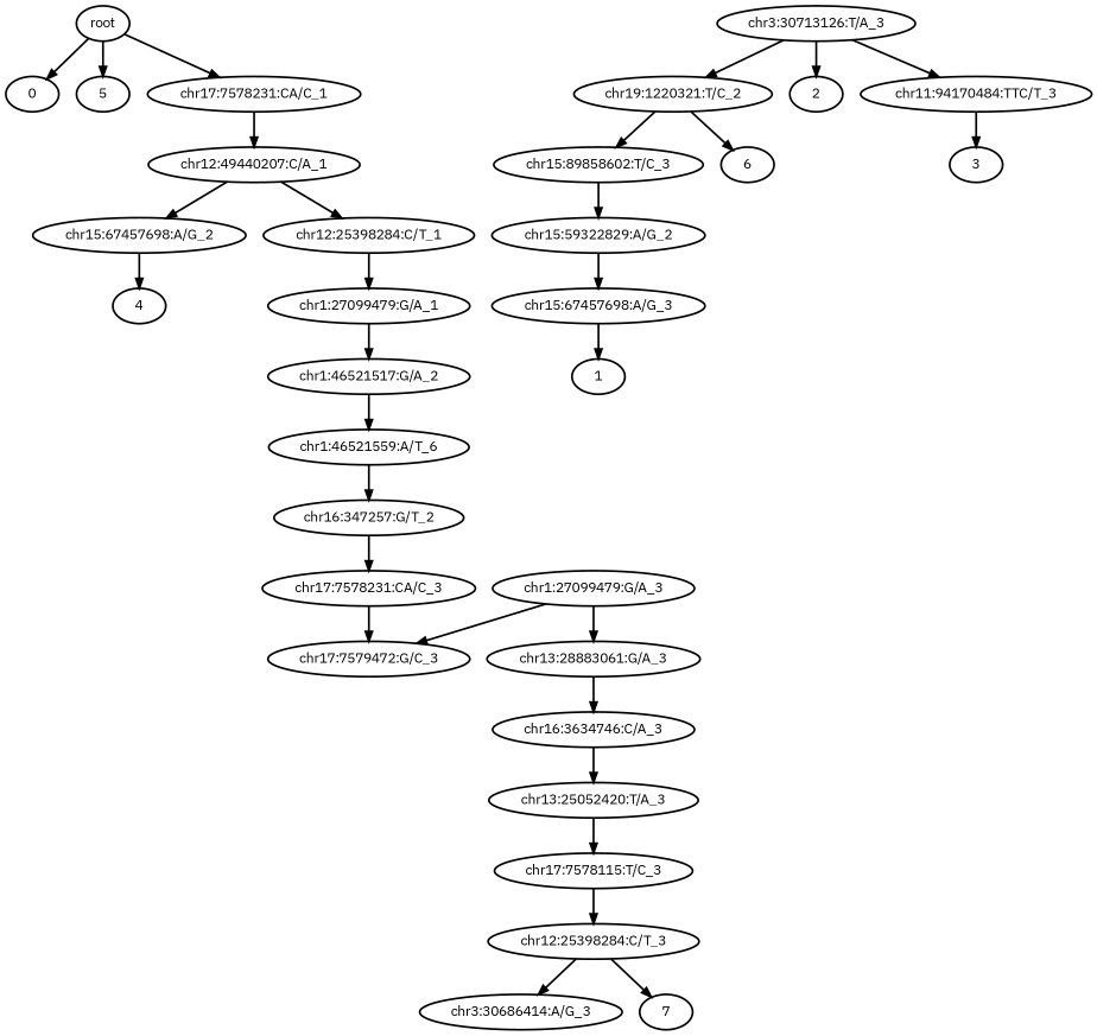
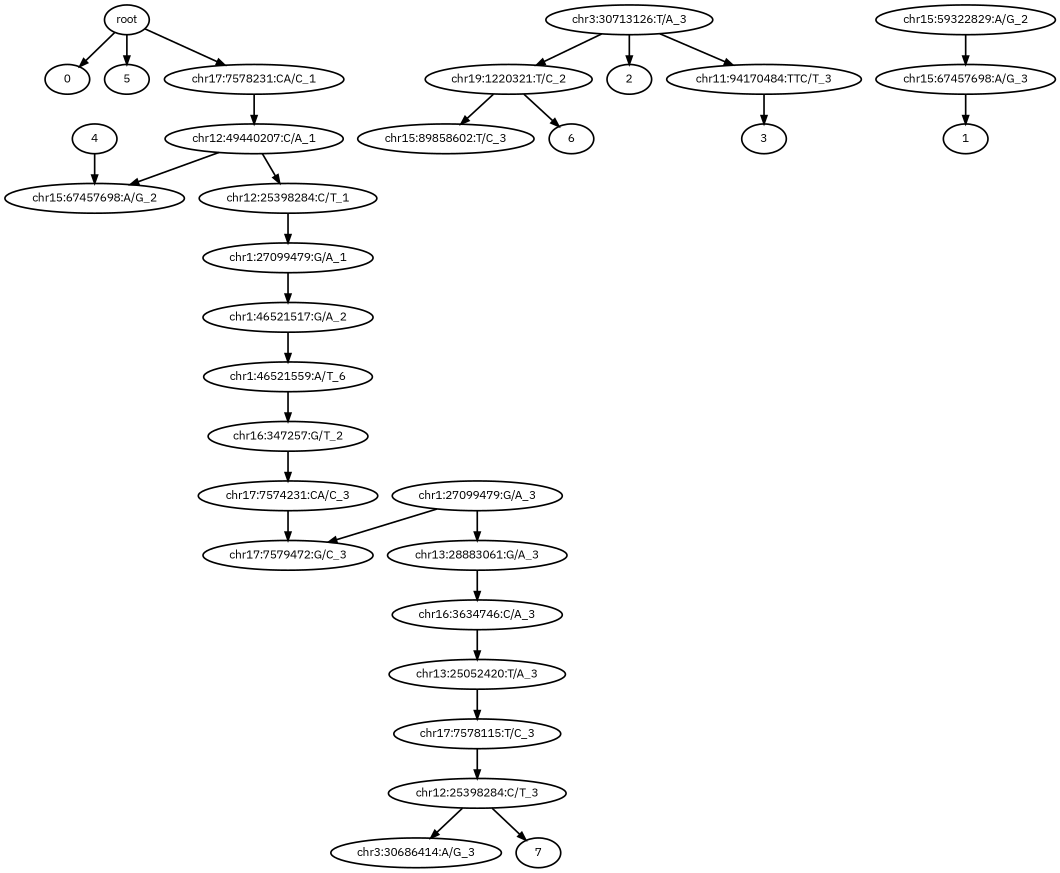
  digraph {
    fontname="IBM Plex Sans"
    rankdir=TB
    node [fontname="IBM Plex Sans" style=bold]
    edge [fontname="IBM Plex Sans" style=bold]
    n1 [label=root]
    n2 [label=0]
    n3 [label=5]
    n4 [label="chr17:7578231:CA/C_1"]
    n5 [label="chr12:49440207:C/A_1"]
    n6 [label="chr3:30686414:A/G_3"]
    n7 [label="chr3:30713126:T/A_3"]
    n8 [label="chr19:1220321:T/C_2"]
    n9 [label=2]
    n10 [label="chr11:94170484:TTC/T_3"]
    n11 [label="chr15:89858602:T/C_3"]
    n12 [label=6]
    n13 [label=3]
    n14 [label="chr15:59322829:A/G_2"]
    n15 [label="chr15:67457698:A/G_3"]
    n16 [label=1]
    n17 [label="chr15:67457698:A/G_2"]
    n18 [label=4]
    n19 [label=7]
    n20 [label="chr1:46521517:G/A_2"]
    n21 [label="chr1:46521559:A/T_6"]
    n22 [label="chr16:347257:G/T_2"]
-   n23 [label="chr17:7578231:CA/C_3"]
+   n23 [label="chr17:7574231:CA/C_3"]
    n24 [label="chr17:7579472:G/C_3"]
    n25 [label="chr1:27099479:G/A_3"]
    n26 [label="chr13:28883061:G/A_3"]
    n27 [label="chr16:3634746:C/A_3"]
    n28 [label="chr13:25052420:T/A_3"]
    n29 [label="chr17:7578115:T/C_3"]
    n30 [label="chr12:25398284:C/T_3"]
    n31 [label="chr12:25398284:C/T_1"]
    n32 [label="chr1:27099479:G/A_1"]
    n1 -> n2
    n1 -> n3
    n1 -> n4
    n4 -> n5
    n5 -> n17
    n5 -> n31
    n7 -> n8
    n7 -> n9
    n7 -> n10
    n8 -> n11
    n8 -> n12
    n10 -> n13
-   n11 -> n14
    n14 -> n15
    n15 -> n16
-   n17 -> n18
+   n18 -> n17
    n20 -> n21
    n21 -> n22
    n22 -> n23
    n23 -> n24
    n25 -> n24
    n25 -> n26
    n26 -> n27
    n27 -> n28
    n28 -> n29
    n29 -> n30
    n30 -> n6
    n30 -> n19
    n31 -> n32
    n32 -> n20
  }
